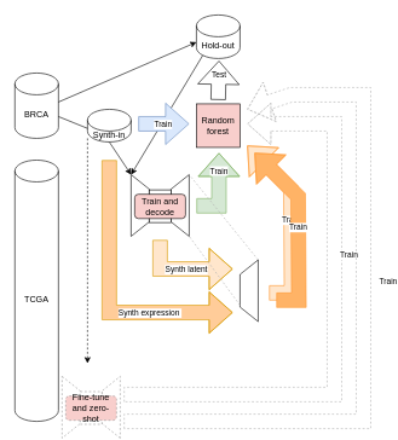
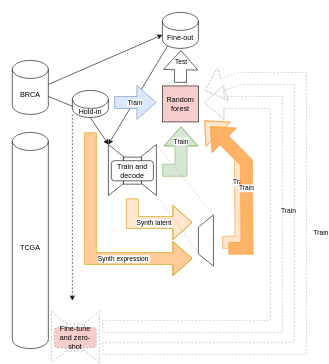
  <mxCell id="0" />
  <mxCell id="1" parent="0" />
  <mxCell id="2" value="BRCA" style="shape=cylinder3;whiteSpace=wrap;html=1;boundedLbl=1;backgroundOutline=1;size=15;" parent="1" vertex="1"><mxGeometry x="20" y="100" width="60" height="90" as="geometry" /></mxCell>
  <mxCell id="3" value="TCGA" style="shape=cylinder3;whiteSpace=wrap;html=1;boundedLbl=1;backgroundOutline=1;size=15;" parent="1" vertex="1"><mxGeometry x="20" y="220" width="60" height="360" as="geometry" /></mxCell>
- <mxCell id="4" value="Hold-out" style="shape=cylinder3;whiteSpace=wrap;html=1;boundedLbl=1;backgroundOutline=1;size=15;" parent="1" vertex="1"><mxGeometry x="270" y="20" width="60" height="60" as="geometry" /></mxCell>
- <mxCell id="5" value="Synth-in" style="shape=cylinder3;whiteSpace=wrap;html=1;boundedLbl=1;backgroundOutline=1;size=15;" parent="1" vertex="1"><mxGeometry x="120" y="150" width="60" height="45" as="geometry" /></mxCell>
+ <mxCell id="4" value="Fine-out" style="shape=cylinder3;whiteSpace=wrap;html=1;boundedLbl=1;backgroundOutline=1;size=15;" parent="1" vertex="1"><mxGeometry x="270" y="20" width="60" height="60" as="geometry" /></mxCell>
+ <mxCell id="5" value="Hold-in" style="shape=cylinder3;whiteSpace=wrap;html=1;boundedLbl=1;backgroundOutline=1;size=15;" parent="1" vertex="1"><mxGeometry x="120" y="150" width="60" height="45" as="geometry" /></mxCell>
  <mxCell id="6" value="" style="endArrow=none;html=1;rounded=0;exitX=1;exitY=0;exitDx=0;exitDy=60;exitPerimeter=0;entryX=0;entryY=0;entryDx=0;entryDy=26.25;entryPerimeter=0;" parent="1" source="2" target="5" edge="1"><mxGeometry width="50" height="50" relative="1" as="geometry"><mxPoint x="410" y="340" as="sourcePoint" /><mxPoint x="460" y="290" as="targetPoint" /></mxGeometry></mxCell>
  <mxCell id="7" value="" style="endArrow=classic;html=1;rounded=0;exitX=1;exitY=0;exitDx=0;exitDy=60;exitPerimeter=0;entryX=0;entryY=0;entryDx=0;entryDy=37.5;entryPerimeter=0;" parent="1" target="4" edge="1"><mxGeometry width="50" height="50" relative="1" as="geometry"><mxPoint x="80" y="140" as="sourcePoint" /><mxPoint x="120" y="156.25" as="targetPoint" /></mxGeometry></mxCell>
  <mxCell id="8" value="Random forest" style="rounded=0;whiteSpace=wrap;html=1;fillColor=#f8cecc;" parent="1" vertex="1"><mxGeometry x="270" y="142.5" width="60" height="60" as="geometry" /></mxCell>
  <mxCell id="9" value="" style="shape=flexArrow;endArrow=classic;html=1;rounded=0;endWidth=36;endSize=10.33;width=20;" parent="1" edge="1"><mxGeometry width="50" height="50" relative="1" as="geometry"><mxPoint x="300" y="137" as="sourcePoint" /><mxPoint x="301" y="83" as="targetPoint" /></mxGeometry></mxCell>
  <mxCell id="10" value="Test" style="edgeLabel;html=1;align=center;verticalAlign=middle;resizable=0;points=[];" parent="9" vertex="1" connectable="0"><mxGeometry x="-0.33" y="3" relative="1" as="geometry"><mxPoint x="3" y="-16" as="offset" /></mxGeometry></mxCell>
  <mxCell id="11" value="" style="endArrow=classic;html=1;rounded=0;exitX=0.5;exitY=1;exitDx=0;exitDy=0;exitPerimeter=0;" parent="1" source="5" edge="1"><mxGeometry width="50" height="50" relative="1" as="geometry"><mxPoint x="400" y="340" as="sourcePoint" /><mxPoint x="180" y="240" as="targetPoint" /></mxGeometry></mxCell>
  <mxCell id="12" value="" style="group" parent="1" vertex="1" connectable="0"><mxGeometry x="180" y="240" width="110" height="66" as="geometry" /></mxCell>
  <mxCell id="13" value="" style="group" parent="12" vertex="1" connectable="0"><mxGeometry width="110" height="64" as="geometry" /></mxCell>
  <mxCell id="14" value="" style="shape=trapezoid;perimeter=trapezoidPerimeter;whiteSpace=wrap;html=1;fixedSize=1;rotation=-90;" parent="13" vertex="1"><mxGeometry x="25" y="30" width="85" height="25" as="geometry" /></mxCell>
  <mxCell id="15" value="" style="shape=trapezoid;perimeter=trapezoidPerimeter;whiteSpace=wrap;html=1;fixedSize=1;rotation=90;" parent="13" vertex="1"><mxGeometry x="-30" y="30" width="85" height="25" as="geometry" /></mxCell>
  <mxCell id="16" value="" style="rounded=0;whiteSpace=wrap;html=1;" parent="12" vertex="1"><mxGeometry x="25" y="21" width="30" height="45" as="geometry" /></mxCell>
- <mxCell id="17" value="Train and decode" style="rounded=1;whiteSpace=wrap;html=1;fillColor=#f8cecc;" parent="12" vertex="1"><mxGeometry x="5" y="27" width="70" height="33.5" as="geometry" /></mxCell>
+ <mxCell id="17" value="Train and decode" style="rounded=1;whiteSpace=wrap;html=1;" parent="12" vertex="1"><mxGeometry x="5" y="27" width="70" height="33.5" as="geometry" /></mxCell>
  <mxCell id="18" value="" style="shape=flexArrow;endArrow=classic;html=1;rounded=0;endWidth=36;endSize=10.33;width=20;fillColor=#d5e8d4;strokeColor=#82b366;" parent="1" edge="1"><mxGeometry width="50" height="50" relative="1" as="geometry"><mxPoint x="270" y="283" as="sourcePoint" /><mxPoint x="301" y="210" as="targetPoint" /><Array as="points"><mxPoint x="301" y="283" /></Array></mxGeometry></mxCell>
  <mxCell id="19" value="Train" style="edgeLabel;html=1;align=center;verticalAlign=middle;resizable=0;points=[];" parent="18" vertex="1" connectable="0"><mxGeometry x="-0.33" y="3" relative="1" as="geometry"><mxPoint x="2" y="-45" as="offset" /></mxGeometry></mxCell>
  <mxCell id="20" value="" style="endArrow=classic;html=1;rounded=0;exitX=0.145;exitY=1;exitDx=0;exitDy=-4.35;exitPerimeter=0;" parent="1" source="4" edge="1"><mxGeometry width="50" height="50" relative="1" as="geometry"><mxPoint x="300" y="330" as="sourcePoint" /><mxPoint x="180" y="240" as="targetPoint" /></mxGeometry></mxCell>
  <mxCell id="21" value="" style="shape=flexArrow;endArrow=classic;html=1;rounded=0;endWidth=36;endSize=10.33;width=20;fillColor=#dae8fc;strokeColor=#6c8ebf;" parent="1" edge="1"><mxGeometry width="50" height="50" relative="1" as="geometry"><mxPoint x="190" y="170" as="sourcePoint" /><mxPoint x="260" y="170" as="targetPoint" /></mxGeometry></mxCell>
  <mxCell id="22" value="Train" style="edgeLabel;html=1;align=center;verticalAlign=middle;resizable=0;points=[];" parent="21" vertex="1" connectable="0"><mxGeometry x="-0.33" y="3" relative="1" as="geometry"><mxPoint x="10" y="3" as="offset" /></mxGeometry></mxCell>
  <mxCell id="23" value="" style="shape=flexArrow;endArrow=classic;html=1;rounded=0;endWidth=36;endSize=10.33;width=20;fillColor=#ffe6cc;strokeColor=#d79b00;" edge="1" parent="1"><mxGeometry width="50" height="50" relative="1" as="geometry"><mxPoint x="220" y="330" as="sourcePoint" /><mxPoint x="320" y="370" as="targetPoint" /><Array as="points"><mxPoint x="220" y="370" /></Array></mxGeometry></mxCell>
  <mxCell id="24" value="Synth latent" style="edgeLabel;html=1;align=center;verticalAlign=middle;resizable=0;points=[];" vertex="1" connectable="0" parent="23"><mxGeometry x="-0.33" y="3" relative="1" as="geometry"><mxPoint x="28" y="3" as="offset" /></mxGeometry></mxCell>
  <mxCell id="25" value="" style="shape=flexArrow;endArrow=classic;html=1;rounded=0;endWidth=36;endSize=10.33;width=20;fillColor=#FFCC99;strokeColor=#d79b00;" edge="1" parent="1"><mxGeometry width="50" height="50" relative="1" as="geometry"><mxPoint x="150" y="220" as="sourcePoint" /><mxPoint x="320" y="430" as="targetPoint" /><Array as="points"><mxPoint x="150" y="430" /></Array></mxGeometry></mxCell>
  <mxCell id="26" value="Synth expression&amp;nbsp;" style="edgeLabel;html=1;align=center;verticalAlign=middle;resizable=0;points=[];" vertex="1" connectable="0" parent="25"><mxGeometry x="-0.33" y="3" relative="1" as="geometry"><mxPoint x="52" y="83" as="offset" /></mxGeometry></mxCell>
  <mxCell id="27" value="" style="shape=trapezoid;perimeter=trapezoidPerimeter;whiteSpace=wrap;html=1;fixedSize=1;rotation=-90;" vertex="1" parent="1"><mxGeometry x="300" y="387.5" width="85" height="25" as="geometry" /></mxCell>
  <mxCell id="28" value="" style="shape=flexArrow;endArrow=classic;html=1;rounded=0;endWidth=36;endSize=10.33;width=20;fillColor=#FFE6CC;strokeColor=#FF9933;" edge="1" parent="1"><mxGeometry width="50" height="50" relative="1" as="geometry"><mxPoint x="370" y="403" as="sourcePoint" /><mxPoint x="340" y="200" as="targetPoint" /><Array as="points"><mxPoint x="401" y="403" /><mxPoint x="400" y="260" /></Array></mxGeometry></mxCell>
  <mxCell id="29" value="Train" style="edgeLabel;html=1;align=center;verticalAlign=middle;resizable=0;points=[];" vertex="1" connectable="0" parent="28"><mxGeometry x="-0.33" y="3" relative="1" as="geometry"><mxPoint x="2" y="-45" as="offset" /></mxGeometry></mxCell>
  <mxCell id="30" value="" style="shape=flexArrow;endArrow=classic;html=1;rounded=0;endWidth=36;endSize=10.33;width=20;fillColor=#FFB366;strokeColor=#FF9933;" edge="1" parent="1"><mxGeometry width="50" height="50" relative="1" as="geometry"><mxPoint x="380" y="413" as="sourcePoint" /><mxPoint x="350" y="210" as="targetPoint" /><Array as="points"><mxPoint x="411" y="413" /><mxPoint x="410" y="270" /></Array></mxGeometry></mxCell>
  <mxCell id="31" value="Train" style="edgeLabel;html=1;align=center;verticalAlign=middle;resizable=0;points=[];" vertex="1" connectable="0" parent="30"><mxGeometry x="-0.33" y="3" relative="1" as="geometry"><mxPoint x="2" y="-45" as="offset" /></mxGeometry></mxCell>
  <mxCell id="32" value="" style="shape=flexArrow;endArrow=classic;html=1;rounded=0;endWidth=36;endSize=10.33;width=20;fillColor=none;strokeColor=#B3B3B3;dashed=1;" edge="1" parent="1"><mxGeometry width="50" height="50" relative="1" as="geometry"><mxPoint x="170" y="543" as="sourcePoint" /><mxPoint x="340" y="170" as="targetPoint" /><Array as="points"><mxPoint x="460" y="543" /><mxPoint x="460" y="170" /></Array></mxGeometry></mxCell>
  <mxCell id="33" value="Train" style="edgeLabel;html=1;align=center;verticalAlign=middle;resizable=0;points=[];" vertex="1" connectable="0" parent="32"><mxGeometry x="-0.33" y="3" relative="1" as="geometry"><mxPoint x="47" y="-190" as="offset" /></mxGeometry></mxCell>
  <mxCell id="34" value="" style="endArrow=classic;html=1;rounded=0;exitX=0;exitY=0.889;exitDx=0;exitDy=0;exitPerimeter=0;dashed=1;" edge="1" parent="1" source="5"><mxGeometry width="50" height="50" relative="1" as="geometry"><mxPoint x="90" y="170" as="sourcePoint" /><mxPoint x="120" y="500" as="targetPoint" /></mxGeometry></mxCell>
  <mxCell id="35" value="" style="endArrow=none;dashed=1;html=1;rounded=0;strokeColor=#B3B3B3;fillColor=none;entryX=1;entryY=1;entryDx=0;entryDy=0;exitX=1;exitY=1;exitDx=0;exitDy=0;" edge="1" parent="1" source="27" target="14"><mxGeometry width="50" height="50" relative="1" as="geometry"><mxPoint x="300" y="380" as="sourcePoint" /><mxPoint x="350" y="330" as="targetPoint" /></mxGeometry></mxCell>
  <mxCell id="36" value="" style="endArrow=none;dashed=1;html=1;rounded=0;strokeColor=#B3B3B3;fillColor=none;entryX=0;entryY=1;entryDx=0;entryDy=0;" edge="1" parent="1" target="14"><mxGeometry width="50" height="50" relative="1" as="geometry"><mxPoint x="330" y="420" as="sourcePoint" /><mxPoint x="252.5" y="330" as="targetPoint" /></mxGeometry></mxCell>
  <mxCell id="37" value="" style="shape=flexArrow;endArrow=classic;html=1;rounded=0;endWidth=36;endSize=10.33;width=20;fillColor=none;strokeColor=#B3B3B3;dashed=1;" edge="1" parent="1"><mxGeometry width="50" height="50" relative="1" as="geometry"><mxPoint x="170" y="580" as="sourcePoint" /><mxPoint x="340" y="150" as="targetPoint" /><Array as="points"><mxPoint x="500" y="580" /><mxPoint x="500" y="130" /><mxPoint x="400" y="130" /></Array></mxGeometry></mxCell>
  <mxCell id="38" value="Train" style="edgeLabel;html=1;align=center;verticalAlign=middle;resizable=0;points=[];" vertex="1" connectable="0" parent="37"><mxGeometry x="-0.33" y="3" relative="1" as="geometry"><mxPoint x="47" y="-190" as="offset" /></mxGeometry></mxCell>
  <mxCell id="39" value="" style="shape=trapezoid;perimeter=trapezoidPerimeter;whiteSpace=wrap;html=1;fixedSize=1;rotation=-90;dashed=1;strokeColor=#999999;" vertex="1" parent="1"><mxGeometry x="110" y="548" width="85" height="25" as="geometry" /></mxCell>
  <mxCell id="40" value="" style="shape=trapezoid;perimeter=trapezoidPerimeter;whiteSpace=wrap;html=1;fixedSize=1;rotation=90;dashed=1;strokeColor=#999999;" vertex="1" parent="1"><mxGeometry x="55" y="548" width="85" height="25" as="geometry" /></mxCell>
  <mxCell id="41" value="" style="rounded=0;whiteSpace=wrap;html=1;dashed=1;strokeColor=#999999;" vertex="1" parent="1"><mxGeometry x="110" y="539" width="30" height="45" as="geometry" /></mxCell>
  <mxCell id="42" value="Fine-tune and zero-shot" style="rounded=1;whiteSpace=wrap;html=1;dashed=1;strokeColor=#999999;fillColor=#f8cecc;" vertex="1" parent="1"><mxGeometry x="90" y="545" width="70" height="33.5" as="geometry" /></mxCell>
